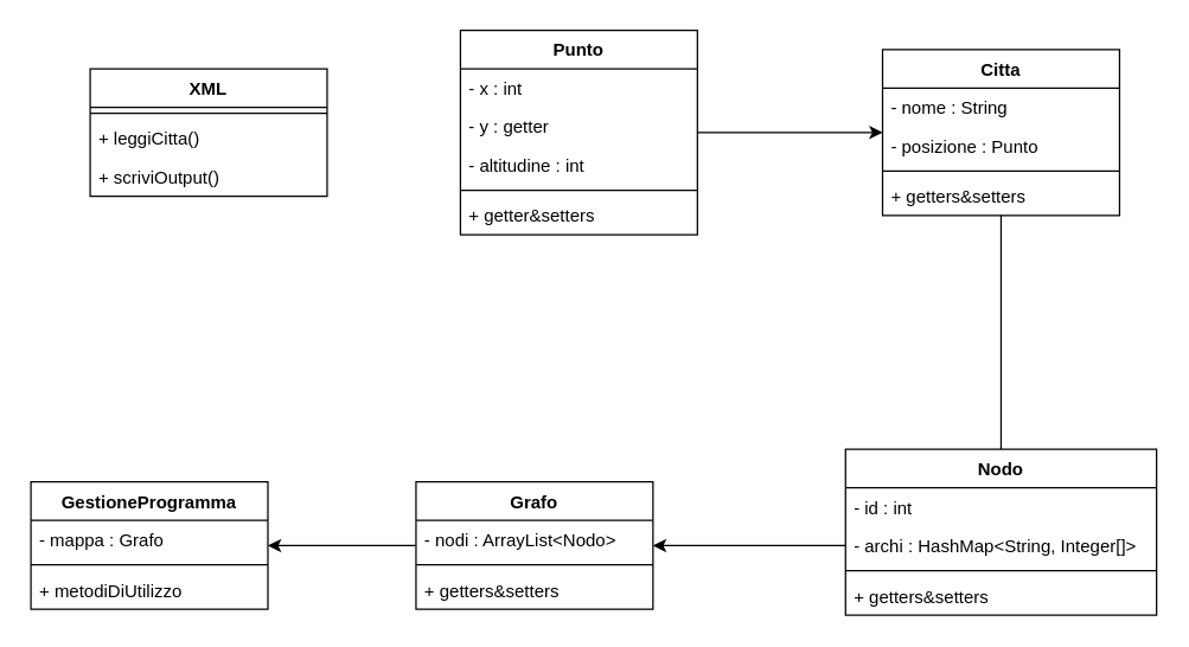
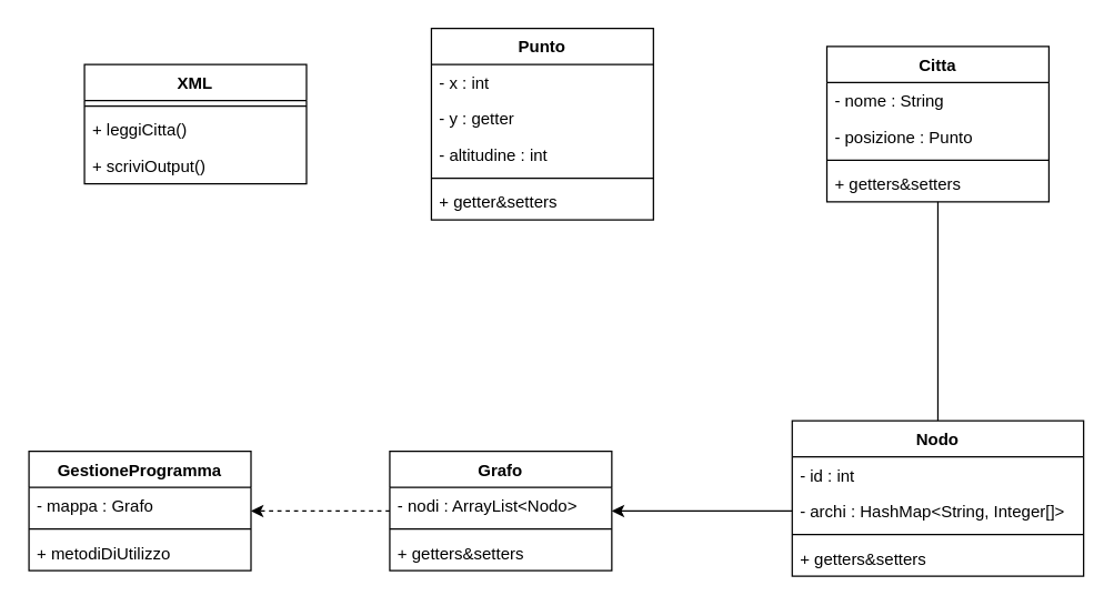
  <mxCell id="0" />
  <mxCell id="1" parent="0" />
  <mxCell id="2" style="edgeStyle=orthogonalEdgeStyle;rounded=0;orthogonalLoop=1;jettySize=auto;html=1;endArrow=none;" edge="1" parent="1" source="3" target="19"><mxGeometry relative="1" as="geometry" /></mxCell>
  <mxCell id="3" value="Nodo" style="swimlane;fontStyle=1;align=center;verticalAlign=top;childLayout=stackLayout;horizontal=1;startSize=26;horizontalStack=0;resizeParent=1;resizeParentMax=0;resizeLast=0;collapsible=1;marginBottom=0;" vertex="1" parent="1"><mxGeometry x="570" y="303" width="210" height="112" as="geometry" /></mxCell>
  <mxCell id="4" value="- id : int" style="text;strokeColor=none;fillColor=none;align=left;verticalAlign=top;spacingLeft=4;spacingRight=4;overflow=hidden;rotatable=0;points=[[0,0.5],[1,0.5]];portConstraint=eastwest;" vertex="1" parent="3"><mxGeometry y="26" width="210" height="26" as="geometry" /></mxCell>
  <mxCell id="5" value="- archi : HashMap&lt;String, Integer[]&gt;" style="text;strokeColor=none;fillColor=none;align=left;verticalAlign=top;spacingLeft=4;spacingRight=4;overflow=hidden;rotatable=0;points=[[0,0.5],[1,0.5]];portConstraint=eastwest;" vertex="1" parent="3"><mxGeometry y="52" width="210" height="26" as="geometry" /></mxCell>
  <mxCell id="6" value="" style="line;strokeWidth=1;fillColor=none;align=left;verticalAlign=middle;spacingTop=-1;spacingLeft=3;spacingRight=3;rotatable=0;labelPosition=right;points=[];portConstraint=eastwest;" vertex="1" parent="3"><mxGeometry y="78" width="210" height="8" as="geometry" /></mxCell>
  <mxCell id="7" value="+ getters&amp;setters" style="text;strokeColor=none;fillColor=none;align=left;verticalAlign=top;spacingLeft=4;spacingRight=4;overflow=hidden;rotatable=0;points=[[0,0.5],[1,0.5]];portConstraint=eastwest;" vertex="1" parent="3"><mxGeometry y="86" width="210" height="26" as="geometry" /></mxCell>
  <mxCell id="8" value="XML" style="swimlane;fontStyle=1;align=center;verticalAlign=top;childLayout=stackLayout;horizontal=1;startSize=26;horizontalStack=0;resizeParent=1;resizeParentMax=0;resizeLast=0;collapsible=1;marginBottom=0;" vertex="1" parent="1"><mxGeometry x="60" y="46" width="160" height="86" as="geometry" /></mxCell>
  <mxCell id="9" value="" style="line;strokeWidth=1;fillColor=none;align=left;verticalAlign=middle;spacingTop=-1;spacingLeft=3;spacingRight=3;rotatable=0;labelPosition=right;points=[];portConstraint=eastwest;" vertex="1" parent="8"><mxGeometry y="26" width="160" height="8" as="geometry" /></mxCell>
  <mxCell id="10" value="+ leggiCitta()" style="text;strokeColor=none;fillColor=none;align=left;verticalAlign=top;spacingLeft=4;spacingRight=4;overflow=hidden;rotatable=0;points=[[0,0.5],[1,0.5]];portConstraint=eastwest;" vertex="1" parent="8"><mxGeometry y="34" width="160" height="26" as="geometry" /></mxCell>
  <mxCell id="11" value="+ scriviOutput()" style="text;strokeColor=none;fillColor=none;align=left;verticalAlign=top;spacingLeft=4;spacingRight=4;overflow=hidden;rotatable=0;points=[[0,0.5],[1,0.5]];portConstraint=eastwest;" vertex="1" parent="8"><mxGeometry y="60" width="160" height="26" as="geometry" /></mxCell>
- <mxCell id="12" style="edgeStyle=orthogonalEdgeStyle;rounded=0;orthogonalLoop=1;jettySize=auto;html=1;" edge="1" parent="1" source="13" target="19"><mxGeometry relative="1" as="geometry" /></mxCell>
  <mxCell id="13" value="Punto" style="swimlane;fontStyle=1;align=center;verticalAlign=top;childLayout=stackLayout;horizontal=1;startSize=26;horizontalStack=0;resizeParent=1;resizeParentMax=0;resizeLast=0;collapsible=1;marginBottom=0;" vertex="1" parent="1"><mxGeometry x="310" y="20" width="160" height="138" as="geometry" /></mxCell>
  <mxCell id="14" value="- x : int" style="text;strokeColor=none;fillColor=none;align=left;verticalAlign=top;spacingLeft=4;spacingRight=4;overflow=hidden;rotatable=0;points=[[0,0.5],[1,0.5]];portConstraint=eastwest;" vertex="1" parent="13"><mxGeometry y="26" width="160" height="26" as="geometry" /></mxCell>
  <mxCell id="15" value="- y : getter" style="text;strokeColor=none;fillColor=none;align=left;verticalAlign=top;spacingLeft=4;spacingRight=4;overflow=hidden;rotatable=0;points=[[0,0.5],[1,0.5]];portConstraint=eastwest;" vertex="1" parent="13"><mxGeometry y="52" width="160" height="26" as="geometry" /></mxCell>
  <mxCell id="16" value="- altitudine : int" style="text;strokeColor=none;fillColor=none;align=left;verticalAlign=top;spacingLeft=4;spacingRight=4;overflow=hidden;rotatable=0;points=[[0,0.5],[1,0.5]];portConstraint=eastwest;" vertex="1" parent="13"><mxGeometry y="78" width="160" height="26" as="geometry" /></mxCell>
  <mxCell id="17" value="" style="line;strokeWidth=1;fillColor=none;align=left;verticalAlign=middle;spacingTop=-1;spacingLeft=3;spacingRight=3;rotatable=0;labelPosition=right;points=[];portConstraint=eastwest;" vertex="1" parent="13"><mxGeometry y="104" width="160" height="8" as="geometry" /></mxCell>
  <mxCell id="18" value="+ getter&amp;setters" style="text;strokeColor=none;fillColor=none;align=left;verticalAlign=top;spacingLeft=4;spacingRight=4;overflow=hidden;rotatable=0;points=[[0,0.5],[1,0.5]];portConstraint=eastwest;" vertex="1" parent="13"><mxGeometry y="112" width="160" height="26" as="geometry" /></mxCell>
  <mxCell id="19" value="Citta" style="swimlane;fontStyle=1;align=center;verticalAlign=top;childLayout=stackLayout;horizontal=1;startSize=26;horizontalStack=0;resizeParent=1;resizeParentMax=0;resizeLast=0;collapsible=1;marginBottom=0;" vertex="1" parent="1"><mxGeometry x="595" y="33" width="160" height="112" as="geometry" /></mxCell>
  <mxCell id="20" value="- nome : String" style="text;strokeColor=none;fillColor=none;align=left;verticalAlign=top;spacingLeft=4;spacingRight=4;overflow=hidden;rotatable=0;points=[[0,0.5],[1,0.5]];portConstraint=eastwest;" vertex="1" parent="19"><mxGeometry y="26" width="160" height="26" as="geometry" /></mxCell>
  <mxCell id="21" value="- posizione : Punto" style="text;strokeColor=none;fillColor=none;align=left;verticalAlign=top;spacingLeft=4;spacingRight=4;overflow=hidden;rotatable=0;points=[[0,0.5],[1,0.5]];portConstraint=eastwest;" vertex="1" parent="19"><mxGeometry y="52" width="160" height="26" as="geometry" /></mxCell>
  <mxCell id="22" value="" style="line;strokeWidth=1;fillColor=none;align=left;verticalAlign=middle;spacingTop=-1;spacingLeft=3;spacingRight=3;rotatable=0;labelPosition=right;points=[];portConstraint=eastwest;" vertex="1" parent="19"><mxGeometry y="78" width="160" height="8" as="geometry" /></mxCell>
  <mxCell id="23" value="+ getters&amp;setters" style="text;strokeColor=none;fillColor=none;align=left;verticalAlign=top;spacingLeft=4;spacingRight=4;overflow=hidden;rotatable=0;points=[[0,0.5],[1,0.5]];portConstraint=eastwest;" vertex="1" parent="19"><mxGeometry y="86" width="160" height="26" as="geometry" /></mxCell>
- <mxCell id="24" style="edgeStyle=orthogonalEdgeStyle;rounded=0;orthogonalLoop=1;jettySize=auto;html=1;" edge="1" parent="1" source="25" target="30"><mxGeometry relative="1" as="geometry" /></mxCell>
+ <mxCell id="24" style="edgeStyle=orthogonalEdgeStyle;rounded=0;orthogonalLoop=1;jettySize=auto;html=1;dashed=1;" edge="1" parent="1" source="25" target="30"><mxGeometry relative="1" as="geometry" /></mxCell>
  <mxCell id="25" value="Grafo" style="swimlane;fontStyle=1;align=center;verticalAlign=top;childLayout=stackLayout;horizontal=1;startSize=26;horizontalStack=0;resizeParent=1;resizeParentMax=0;resizeLast=0;collapsible=1;marginBottom=0;" vertex="1" parent="1"><mxGeometry x="280" y="325" width="160" height="86" as="geometry" /></mxCell>
  <mxCell id="26" value="- nodi : ArrayList&lt;Nodo&gt;" style="text;strokeColor=none;fillColor=none;align=left;verticalAlign=top;spacingLeft=4;spacingRight=4;overflow=hidden;rotatable=0;points=[[0,0.5],[1,0.5]];portConstraint=eastwest;" vertex="1" parent="25"><mxGeometry y="26" width="160" height="26" as="geometry" /></mxCell>
  <mxCell id="27" value="" style="line;strokeWidth=1;fillColor=none;align=left;verticalAlign=middle;spacingTop=-1;spacingLeft=3;spacingRight=3;rotatable=0;labelPosition=right;points=[];portConstraint=eastwest;" vertex="1" parent="25"><mxGeometry y="52" width="160" height="8" as="geometry" /></mxCell>
  <mxCell id="28" value="+ getters&amp;setters" style="text;strokeColor=none;fillColor=none;align=left;verticalAlign=top;spacingLeft=4;spacingRight=4;overflow=hidden;rotatable=0;points=[[0,0.5],[1,0.5]];portConstraint=eastwest;" vertex="1" parent="25"><mxGeometry y="60" width="160" height="26" as="geometry" /></mxCell>
  <mxCell id="29" style="edgeStyle=orthogonalEdgeStyle;rounded=0;orthogonalLoop=1;jettySize=auto;html=1;" edge="1" parent="1" source="5" target="25"><mxGeometry relative="1" as="geometry" /></mxCell>
  <mxCell id="30" value="GestioneProgramma" style="swimlane;fontStyle=1;align=center;verticalAlign=top;childLayout=stackLayout;horizontal=1;startSize=26;horizontalStack=0;resizeParent=1;resizeParentMax=0;resizeLast=0;collapsible=1;marginBottom=0;" vertex="1" parent="1"><mxGeometry x="20" y="325" width="160" height="86" as="geometry" /></mxCell>
  <mxCell id="31" value="- mappa : Grafo" style="text;strokeColor=none;fillColor=none;align=left;verticalAlign=top;spacingLeft=4;spacingRight=4;overflow=hidden;rotatable=0;points=[[0,0.5],[1,0.5]];portConstraint=eastwest;" vertex="1" parent="30"><mxGeometry y="26" width="160" height="26" as="geometry" /></mxCell>
  <mxCell id="32" value="" style="line;strokeWidth=1;fillColor=none;align=left;verticalAlign=middle;spacingTop=-1;spacingLeft=3;spacingRight=3;rotatable=0;labelPosition=right;points=[];portConstraint=eastwest;" vertex="1" parent="30"><mxGeometry y="52" width="160" height="8" as="geometry" /></mxCell>
  <mxCell id="33" value="+ metodiDiUtilizzo" style="text;strokeColor=none;fillColor=none;align=left;verticalAlign=top;spacingLeft=4;spacingRight=4;overflow=hidden;rotatable=0;points=[[0,0.5],[1,0.5]];portConstraint=eastwest;" vertex="1" parent="30"><mxGeometry y="60" width="160" height="26" as="geometry" /></mxCell>
